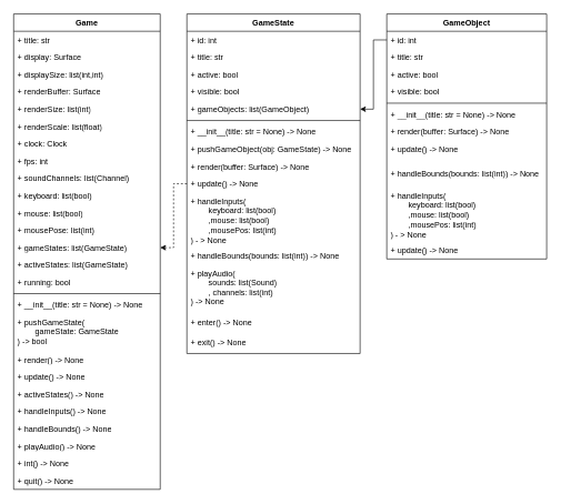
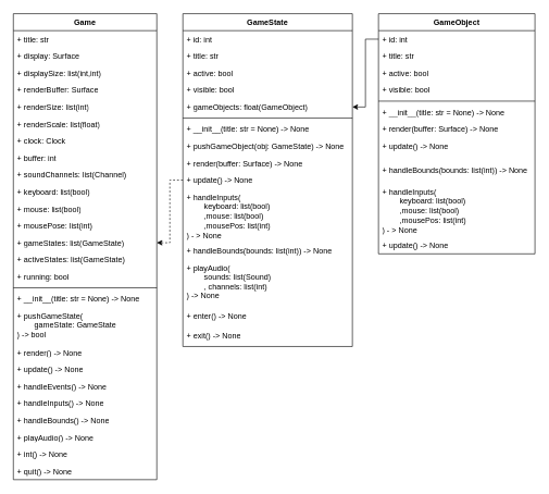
  <mxCell id="0" />
  <mxCell id="1" parent="0" />
  <mxCell id="2" value="Game" style="swimlane;fontStyle=1;align=center;verticalAlign=top;childLayout=stackLayout;horizontal=1;startSize=26;horizontalStack=0;resizeParent=1;resizeParentMax=0;resizeLast=0;collapsible=1;marginBottom=0;whiteSpace=wrap;html=1;" parent="1" vertex="1"><mxGeometry x="20" y="20" width="220" height="714" as="geometry"><mxRectangle x="40" y="40" width="70" height="30" as="alternateBounds" /></mxGeometry></mxCell>
  <mxCell id="3" value="+ title: str" style="text;strokeColor=none;fillColor=none;align=left;verticalAlign=top;spacingLeft=4;spacingRight=4;overflow=hidden;rotatable=0;points=[[0,0.5],[1,0.5]];portConstraint=eastwest;whiteSpace=wrap;html=1;" parent="2" vertex="1"><mxGeometry y="26" width="220" height="26" as="geometry" /></mxCell>
  <mxCell id="4" value="+ display: Surface" style="text;strokeColor=none;fillColor=none;align=left;verticalAlign=top;spacingLeft=4;spacingRight=4;overflow=hidden;rotatable=0;points=[[0,0.5],[1,0.5]];portConstraint=eastwest;whiteSpace=wrap;html=1;" parent="2" vertex="1"><mxGeometry y="52" width="220" height="26" as="geometry" /></mxCell>
  <mxCell id="5" value="+ displaySize: list(int,int)" style="text;strokeColor=none;fillColor=none;align=left;verticalAlign=top;spacingLeft=4;spacingRight=4;overflow=hidden;rotatable=0;points=[[0,0.5],[1,0.5]];portConstraint=eastwest;whiteSpace=wrap;html=1;" parent="2" vertex="1"><mxGeometry y="78" width="220" height="26" as="geometry" /></mxCell>
  <mxCell id="6" value="+ renderBuffer: Surface" style="text;strokeColor=none;fillColor=none;align=left;verticalAlign=top;spacingLeft=4;spacingRight=4;overflow=hidden;rotatable=0;points=[[0,0.5],[1,0.5]];portConstraint=eastwest;whiteSpace=wrap;html=1;" parent="2" vertex="1"><mxGeometry y="104" width="220" height="26" as="geometry" /></mxCell>
  <mxCell id="7" value="+ renderSize: list(int)" style="text;strokeColor=none;fillColor=none;align=left;verticalAlign=top;spacingLeft=4;spacingRight=4;overflow=hidden;rotatable=0;points=[[0,0.5],[1,0.5]];portConstraint=eastwest;whiteSpace=wrap;html=1;" parent="2" vertex="1"><mxGeometry y="130" width="220" height="26" as="geometry" /></mxCell>
  <mxCell id="8" value="+ renderScale: list(float)" style="text;strokeColor=none;fillColor=none;align=left;verticalAlign=top;spacingLeft=4;spacingRight=4;overflow=hidden;rotatable=0;points=[[0,0.5],[1,0.5]];portConstraint=eastwest;whiteSpace=wrap;html=1;" parent="2" vertex="1"><mxGeometry y="156" width="220" height="26" as="geometry" /></mxCell>
  <mxCell id="9" value="+ clock: Clock" style="text;strokeColor=none;fillColor=none;align=left;verticalAlign=top;spacingLeft=4;spacingRight=4;overflow=hidden;rotatable=0;points=[[0,0.5],[1,0.5]];portConstraint=eastwest;whiteSpace=wrap;html=1;" parent="2" vertex="1"><mxGeometry y="182" width="220" height="26" as="geometry" /></mxCell>
- <mxCell id="10" value="+ fps: int" style="text;strokeColor=none;fillColor=none;align=left;verticalAlign=top;spacingLeft=4;spacingRight=4;overflow=hidden;rotatable=0;points=[[0,0.5],[1,0.5]];portConstraint=eastwest;whiteSpace=wrap;html=1;" parent="2" vertex="1"><mxGeometry y="208" width="220" height="26" as="geometry" /></mxCell>
+ <mxCell id="10" value="+ buffer: int" style="text;strokeColor=none;fillColor=none;align=left;verticalAlign=top;spacingLeft=4;spacingRight=4;overflow=hidden;rotatable=0;points=[[0,0.5],[1,0.5]];portConstraint=eastwest;whiteSpace=wrap;html=1;" parent="2" vertex="1"><mxGeometry y="208" width="220" height="26" as="geometry" /></mxCell>
  <mxCell id="11" value="+ soundChannels: list(Channel)" style="text;strokeColor=none;fillColor=none;align=left;verticalAlign=top;spacingLeft=4;spacingRight=4;overflow=hidden;rotatable=0;points=[[0,0.5],[1,0.5]];portConstraint=eastwest;whiteSpace=wrap;html=1;" parent="2" vertex="1"><mxGeometry y="234" width="220" height="26" as="geometry" /></mxCell>
  <mxCell id="12" value="+ keyboard: list(bool)" style="text;strokeColor=none;fillColor=none;align=left;verticalAlign=top;spacingLeft=4;spacingRight=4;overflow=hidden;rotatable=0;points=[[0,0.5],[1,0.5]];portConstraint=eastwest;whiteSpace=wrap;html=1;" parent="2" vertex="1"><mxGeometry y="260" width="220" height="26" as="geometry" /></mxCell>
  <mxCell id="13" value="+ mouse: list(bool)" style="text;strokeColor=none;fillColor=none;align=left;verticalAlign=top;spacingLeft=4;spacingRight=4;overflow=hidden;rotatable=0;points=[[0,0.5],[1,0.5]];portConstraint=eastwest;whiteSpace=wrap;html=1;" parent="2" vertex="1"><mxGeometry y="286" width="220" height="26" as="geometry" /></mxCell>
  <mxCell id="14" value="+ mousePose: list(int)" style="text;strokeColor=none;fillColor=none;align=left;verticalAlign=top;spacingLeft=4;spacingRight=4;overflow=hidden;rotatable=0;points=[[0,0.5],[1,0.5]];portConstraint=eastwest;whiteSpace=wrap;html=1;" parent="2" vertex="1"><mxGeometry y="312" width="220" height="26" as="geometry" /></mxCell>
  <mxCell id="15" value="+ gameStates: list(GameState)" style="text;strokeColor=none;fillColor=none;align=left;verticalAlign=top;spacingLeft=4;spacingRight=4;overflow=hidden;rotatable=0;points=[[0,0.5],[1,0.5]];portConstraint=eastwest;whiteSpace=wrap;html=1;" parent="2" vertex="1"><mxGeometry y="338" width="220" height="26" as="geometry" /></mxCell>
  <mxCell id="16" value="+ activeStates: list(GameState)" style="text;strokeColor=none;fillColor=none;align=left;verticalAlign=top;spacingLeft=4;spacingRight=4;overflow=hidden;rotatable=0;points=[[0,0.5],[1,0.5]];portConstraint=eastwest;whiteSpace=wrap;html=1;" parent="2" vertex="1"><mxGeometry y="364" width="220" height="26" as="geometry" /></mxCell>
  <mxCell id="17" value="+ running: bool" style="text;strokeColor=none;fillColor=none;align=left;verticalAlign=top;spacingLeft=4;spacingRight=4;overflow=hidden;rotatable=0;points=[[0,0.5],[1,0.5]];portConstraint=eastwest;whiteSpace=wrap;html=1;" parent="2" vertex="1"><mxGeometry y="390" width="220" height="26" as="geometry" /></mxCell>
  <mxCell id="18" value="" style="line;strokeWidth=1;fillColor=none;align=left;verticalAlign=middle;spacingTop=-1;spacingLeft=3;spacingRight=3;rotatable=0;labelPosition=right;points=[];portConstraint=eastwest;strokeColor=inherit;" parent="2" vertex="1"><mxGeometry y="416" width="220" height="8" as="geometry" /></mxCell>
  <mxCell id="19" value="+ __init__(title: str = None) -&amp;gt; None" style="text;strokeColor=none;fillColor=none;align=left;verticalAlign=top;spacingLeft=4;spacingRight=4;overflow=hidden;rotatable=0;points=[[0,0.5],[1,0.5]];portConstraint=eastwest;whiteSpace=wrap;html=1;" parent="2" vertex="1"><mxGeometry y="424" width="220" height="26" as="geometry" /></mxCell>
  <mxCell id="20" value="+ pushGameState(&lt;div&gt;&lt;span style=&quot;white-space: pre;&quot;&gt;&#09;&lt;/span&gt;gameState: GameState&lt;/div&gt;&lt;div&gt;) -&amp;gt; bool&lt;/div&gt;" style="text;strokeColor=none;fillColor=none;align=left;verticalAlign=top;spacingLeft=4;spacingRight=4;overflow=hidden;rotatable=0;points=[[0,0.5],[1,0.5]];portConstraint=eastwest;whiteSpace=wrap;html=1;" parent="2" vertex="1"><mxGeometry y="450" width="220" height="56" as="geometry" /></mxCell>
  <mxCell id="21" value="+ render() -&amp;gt; None" style="text;strokeColor=none;fillColor=none;align=left;verticalAlign=top;spacingLeft=4;spacingRight=4;overflow=hidden;rotatable=0;points=[[0,0.5],[1,0.5]];portConstraint=eastwest;whiteSpace=wrap;html=1;" parent="2" vertex="1"><mxGeometry y="506" width="220" height="26" as="geometry" /></mxCell>
  <mxCell id="22" value="+ update() -&amp;gt; None" style="text;strokeColor=none;fillColor=none;align=left;verticalAlign=top;spacingLeft=4;spacingRight=4;overflow=hidden;rotatable=0;points=[[0,0.5],[1,0.5]];portConstraint=eastwest;whiteSpace=wrap;html=1;" parent="2" vertex="1"><mxGeometry y="532" width="220" height="26" as="geometry" /></mxCell>
- <mxCell id="23" value="+ activeStates() -&amp;gt; None" style="text;strokeColor=none;fillColor=none;align=left;verticalAlign=top;spacingLeft=4;spacingRight=4;overflow=hidden;rotatable=0;points=[[0,0.5],[1,0.5]];portConstraint=eastwest;whiteSpace=wrap;html=1;" parent="2" vertex="1"><mxGeometry y="558" width="220" height="26" as="geometry" /></mxCell>
+ <mxCell id="23" value="+ handleEvents() -&amp;gt; None" style="text;strokeColor=none;fillColor=none;align=left;verticalAlign=top;spacingLeft=4;spacingRight=4;overflow=hidden;rotatable=0;points=[[0,0.5],[1,0.5]];portConstraint=eastwest;whiteSpace=wrap;html=1;" parent="2" vertex="1"><mxGeometry y="558" width="220" height="26" as="geometry" /></mxCell>
  <mxCell id="24" value="+ handleInputs() -&amp;gt; None" style="text;strokeColor=none;fillColor=none;align=left;verticalAlign=top;spacingLeft=4;spacingRight=4;overflow=hidden;rotatable=0;points=[[0,0.5],[1,0.5]];portConstraint=eastwest;whiteSpace=wrap;html=1;" parent="2" vertex="1"><mxGeometry y="584" width="220" height="26" as="geometry" /></mxCell>
  <mxCell id="25" value="+ handleBounds() -&amp;gt; None" style="text;strokeColor=none;fillColor=none;align=left;verticalAlign=top;spacingLeft=4;spacingRight=4;overflow=hidden;rotatable=0;points=[[0,0.5],[1,0.5]];portConstraint=eastwest;whiteSpace=wrap;html=1;" parent="2" vertex="1"><mxGeometry y="610" width="220" height="26" as="geometry" /></mxCell>
  <mxCell id="26" value="+ playAudio() -&amp;gt; None" style="text;strokeColor=none;fillColor=none;align=left;verticalAlign=top;spacingLeft=4;spacingRight=4;overflow=hidden;rotatable=0;points=[[0,0.5],[1,0.5]];portConstraint=eastwest;whiteSpace=wrap;html=1;" parent="2" vertex="1"><mxGeometry y="636" width="220" height="26" as="geometry" /></mxCell>
  <mxCell id="27" value="+ int() -&amp;gt; None" style="text;strokeColor=none;fillColor=none;align=left;verticalAlign=top;spacingLeft=4;spacingRight=4;overflow=hidden;rotatable=0;points=[[0,0.5],[1,0.5]];portConstraint=eastwest;whiteSpace=wrap;html=1;" parent="2" vertex="1"><mxGeometry y="662" width="220" height="26" as="geometry" /></mxCell>
  <mxCell id="28" value="+ quit() -&amp;gt; None" style="text;strokeColor=none;fillColor=none;align=left;verticalAlign=top;spacingLeft=4;spacingRight=4;overflow=hidden;rotatable=0;points=[[0,0.5],[1,0.5]];portConstraint=eastwest;whiteSpace=wrap;html=1;" parent="2" vertex="1"><mxGeometry y="688" width="220" height="26" as="geometry" /></mxCell>
  <mxCell id="29" style="edgeStyle=orthogonalEdgeStyle;rounded=0;orthogonalLoop=1;jettySize=auto;html=1;dashed=1;" parent="1" source="30" target="15" edge="1"><mxGeometry relative="1" as="geometry" /></mxCell>
  <mxCell id="30" value="GameState" style="swimlane;fontStyle=1;align=center;verticalAlign=top;childLayout=stackLayout;horizontal=1;startSize=26;horizontalStack=0;resizeParent=1;resizeParentMax=0;resizeLast=0;collapsible=1;marginBottom=0;whiteSpace=wrap;html=1;" parent="1" vertex="1"><mxGeometry x="280" y="20" width="260" height="510" as="geometry" /></mxCell>
  <mxCell id="31" value="+ id: int" style="text;strokeColor=none;fillColor=none;align=left;verticalAlign=top;spacingLeft=4;spacingRight=4;overflow=hidden;rotatable=0;points=[[0,0.5],[1,0.5]];portConstraint=eastwest;whiteSpace=wrap;html=1;" parent="30" vertex="1"><mxGeometry y="26" width="260" height="26" as="geometry" /></mxCell>
  <mxCell id="32" value="+ title: str" style="text;strokeColor=none;fillColor=none;align=left;verticalAlign=top;spacingLeft=4;spacingRight=4;overflow=hidden;rotatable=0;points=[[0,0.5],[1,0.5]];portConstraint=eastwest;whiteSpace=wrap;html=1;" parent="30" vertex="1"><mxGeometry y="52" width="260" height="26" as="geometry" /></mxCell>
  <mxCell id="33" value="+ active: bool" style="text;strokeColor=none;fillColor=none;align=left;verticalAlign=top;spacingLeft=4;spacingRight=4;overflow=hidden;rotatable=0;points=[[0,0.5],[1,0.5]];portConstraint=eastwest;whiteSpace=wrap;html=1;" parent="30" vertex="1"><mxGeometry y="78" width="260" height="26" as="geometry" /></mxCell>
  <mxCell id="34" value="+ visible: bool" style="text;strokeColor=none;fillColor=none;align=left;verticalAlign=top;spacingLeft=4;spacingRight=4;overflow=hidden;rotatable=0;points=[[0,0.5],[1,0.5]];portConstraint=eastwest;whiteSpace=wrap;html=1;" parent="30" vertex="1"><mxGeometry y="104" width="260" height="26" as="geometry" /></mxCell>
- <mxCell id="35" value="+ gameObjects: list(GameObject)" style="text;strokeColor=none;fillColor=none;align=left;verticalAlign=top;spacingLeft=4;spacingRight=4;overflow=hidden;rotatable=0;points=[[0,0.5],[1,0.5]];portConstraint=eastwest;whiteSpace=wrap;html=1;" parent="30" vertex="1"><mxGeometry y="130" width="260" height="26" as="geometry" /></mxCell>
+ <mxCell id="35" value="+ gameObjects: float(GameObject)" style="text;strokeColor=none;fillColor=none;align=left;verticalAlign=top;spacingLeft=4;spacingRight=4;overflow=hidden;rotatable=0;points=[[0,0.5],[1,0.5]];portConstraint=eastwest;whiteSpace=wrap;html=1;" parent="30" vertex="1"><mxGeometry y="130" width="260" height="26" as="geometry" /></mxCell>
  <mxCell id="36" value="" style="line;strokeWidth=1;fillColor=none;align=left;verticalAlign=middle;spacingTop=-1;spacingLeft=3;spacingRight=3;rotatable=0;labelPosition=right;points=[];portConstraint=eastwest;strokeColor=inherit;" parent="30" vertex="1"><mxGeometry y="156" width="260" height="8" as="geometry" /></mxCell>
  <mxCell id="37" value="+ __init__(title: str = None) -&amp;gt; None" style="text;strokeColor=none;fillColor=none;align=left;verticalAlign=top;spacingLeft=4;spacingRight=4;overflow=hidden;rotatable=0;points=[[0,0.5],[1,0.5]];portConstraint=eastwest;whiteSpace=wrap;html=1;" parent="30" vertex="1"><mxGeometry y="164" width="260" height="26" as="geometry" /></mxCell>
  <mxCell id="38" value="+ pushGameObject(obj: GameState) -&amp;gt; None" style="text;strokeColor=none;fillColor=none;align=left;verticalAlign=top;spacingLeft=4;spacingRight=4;overflow=hidden;rotatable=0;points=[[0,0.5],[1,0.5]];portConstraint=eastwest;whiteSpace=wrap;html=1;" parent="30" vertex="1"><mxGeometry y="190" width="260" height="26" as="geometry" /></mxCell>
  <mxCell id="39" value="+ render(buffer: Surface) -&amp;gt; None" style="text;strokeColor=none;fillColor=none;align=left;verticalAlign=top;spacingLeft=4;spacingRight=4;overflow=hidden;rotatable=0;points=[[0,0.5],[1,0.5]];portConstraint=eastwest;whiteSpace=wrap;html=1;" parent="30" vertex="1"><mxGeometry y="216" width="260" height="26" as="geometry" /></mxCell>
  <mxCell id="40" value="+ update() -&amp;gt; None" style="text;strokeColor=none;fillColor=none;align=left;verticalAlign=top;spacingLeft=4;spacingRight=4;overflow=hidden;rotatable=0;points=[[0,0.5],[1,0.5]];portConstraint=eastwest;whiteSpace=wrap;html=1;" parent="30" vertex="1"><mxGeometry y="242" width="260" height="26" as="geometry" /></mxCell>
  <mxCell id="41" value="+ handleInputs(&lt;div&gt;&lt;span style=&quot;white-space: pre;&quot;&gt;&#09;&lt;/span&gt;keyboard: list(bool)&lt;/div&gt;&lt;div&gt;&lt;span style=&quot;white-space: pre;&quot;&gt;&#09;&lt;/span&gt;,mouse: list(bool)&lt;br&gt;&lt;/div&gt;&lt;div&gt;&lt;span style=&quot;white-space: pre;&quot;&gt;&#09;&lt;/span&gt;,mousePos: list(int)&lt;br&gt;&lt;/div&gt;&lt;div&gt;) - &amp;gt; None&lt;/div&gt;" style="text;strokeColor=none;fillColor=none;align=left;verticalAlign=top;spacingLeft=4;spacingRight=4;overflow=hidden;rotatable=0;points=[[0,0.5],[1,0.5]];portConstraint=eastwest;whiteSpace=wrap;html=1;" parent="30" vertex="1"><mxGeometry y="268" width="260" height="82" as="geometry" /></mxCell>
  <mxCell id="42" value="+ handleBounds(bounds: list(int)) -&amp;gt; None" style="text;strokeColor=none;fillColor=none;align=left;verticalAlign=top;spacingLeft=4;spacingRight=4;overflow=hidden;rotatable=0;points=[[0,0.5],[1,0.5]];portConstraint=eastwest;whiteSpace=wrap;html=1;" parent="30" vertex="1"><mxGeometry y="350" width="260" height="26" as="geometry" /></mxCell>
  <mxCell id="43" value="+ playAudio(&lt;div&gt;&lt;span style=&quot;white-space: pre;&quot;&gt;&#09;&lt;/span&gt;sounds: list(Sound)&lt;/div&gt;&lt;div&gt;&lt;span style=&quot;white-space: pre;&quot;&gt;&#09;&lt;/span&gt;, channels: list(int)&lt;/div&gt;&lt;div&gt;) -&amp;gt; None&lt;/div&gt;" style="text;strokeColor=none;fillColor=none;align=left;verticalAlign=top;spacingLeft=4;spacingRight=4;overflow=hidden;rotatable=0;points=[[0,0.5],[1,0.5]];portConstraint=eastwest;whiteSpace=wrap;html=1;" parent="30" vertex="1"><mxGeometry y="376" width="260" height="74" as="geometry" /></mxCell>
  <mxCell id="44" value="+ enter() -&amp;gt; None" style="text;strokeColor=none;fillColor=none;align=left;verticalAlign=top;spacingLeft=4;spacingRight=4;overflow=hidden;rotatable=0;points=[[0,0.5],[1,0.5]];portConstraint=eastwest;whiteSpace=wrap;html=1;" parent="30" vertex="1"><mxGeometry y="450" width="260" height="30" as="geometry" /></mxCell>
  <mxCell id="45" value="+ exit() -&amp;gt; None" style="text;strokeColor=none;fillColor=none;align=left;verticalAlign=top;spacingLeft=4;spacingRight=4;overflow=hidden;rotatable=0;points=[[0,0.5],[1,0.5]];portConstraint=eastwest;whiteSpace=wrap;html=1;" parent="30" vertex="1"><mxGeometry y="480" width="260" height="30" as="geometry" /></mxCell>
  <mxCell id="46" value="GameObject" style="swimlane;fontStyle=1;align=center;verticalAlign=top;childLayout=stackLayout;horizontal=1;startSize=26;horizontalStack=0;resizeParent=1;resizeParentMax=0;resizeLast=0;collapsible=1;marginBottom=0;whiteSpace=wrap;html=1;" parent="1" vertex="1"><mxGeometry x="580" y="20" width="240" height="368" as="geometry" /></mxCell>
  <mxCell id="47" value="+ id: int" style="text;strokeColor=none;fillColor=none;align=left;verticalAlign=top;spacingLeft=4;spacingRight=4;overflow=hidden;rotatable=0;points=[[0,0.5],[1,0.5]];portConstraint=eastwest;whiteSpace=wrap;html=1;" parent="46" vertex="1"><mxGeometry y="26" width="240" height="26" as="geometry" /></mxCell>
  <mxCell id="48" value="+ title: str" style="text;strokeColor=none;fillColor=none;align=left;verticalAlign=top;spacingLeft=4;spacingRight=4;overflow=hidden;rotatable=0;points=[[0,0.5],[1,0.5]];portConstraint=eastwest;whiteSpace=wrap;html=1;" parent="46" vertex="1"><mxGeometry y="52" width="240" height="26" as="geometry" /></mxCell>
  <mxCell id="49" value="+ active: bool" style="text;strokeColor=none;fillColor=none;align=left;verticalAlign=top;spacingLeft=4;spacingRight=4;overflow=hidden;rotatable=0;points=[[0,0.5],[1,0.5]];portConstraint=eastwest;whiteSpace=wrap;html=1;" parent="46" vertex="1"><mxGeometry y="78" width="240" height="26" as="geometry" /></mxCell>
  <mxCell id="50" value="+ visible: bool" style="text;strokeColor=none;fillColor=none;align=left;verticalAlign=top;spacingLeft=4;spacingRight=4;overflow=hidden;rotatable=0;points=[[0,0.5],[1,0.5]];portConstraint=eastwest;whiteSpace=wrap;html=1;" parent="46" vertex="1"><mxGeometry y="104" width="240" height="26" as="geometry" /></mxCell>
  <mxCell id="51" value="" style="line;strokeWidth=1;fillColor=none;align=left;verticalAlign=middle;spacingTop=-1;spacingLeft=3;spacingRight=3;rotatable=0;labelPosition=right;points=[];portConstraint=eastwest;strokeColor=inherit;" parent="46" vertex="1"><mxGeometry y="130" width="240" height="8" as="geometry" /></mxCell>
  <mxCell id="52" value="+ __init__(title: str = None) -&amp;gt; None" style="text;strokeColor=none;fillColor=none;align=left;verticalAlign=top;spacingLeft=4;spacingRight=4;overflow=hidden;rotatable=0;points=[[0,0.5],[1,0.5]];portConstraint=eastwest;whiteSpace=wrap;html=1;" parent="46" vertex="1"><mxGeometry y="138" width="240" height="26" as="geometry" /></mxCell>
  <mxCell id="53" value="+ render(buffer: Surface) -&amp;gt; None" style="text;strokeColor=none;fillColor=none;align=left;verticalAlign=top;spacingLeft=4;spacingRight=4;overflow=hidden;rotatable=0;points=[[0,0.5],[1,0.5]];portConstraint=eastwest;whiteSpace=wrap;html=1;" parent="46" vertex="1"><mxGeometry y="164" width="240" height="26" as="geometry" /></mxCell>
  <mxCell id="54" value="+ update() -&amp;gt; None" style="text;strokeColor=none;fillColor=none;align=left;verticalAlign=top;spacingLeft=4;spacingRight=4;overflow=hidden;rotatable=0;points=[[0,0.5],[1,0.5]];portConstraint=eastwest;whiteSpace=wrap;html=1;" parent="46" vertex="1"><mxGeometry y="190" width="240" height="36" as="geometry" /></mxCell>
  <mxCell id="55" value="+ handleBounds(bounds: list(int)) -&amp;gt; None" style="text;strokeColor=none;fillColor=none;align=left;verticalAlign=top;spacingLeft=4;spacingRight=4;overflow=hidden;rotatable=0;points=[[0,0.5],[1,0.5]];portConstraint=eastwest;whiteSpace=wrap;html=1;" parent="46" vertex="1"><mxGeometry y="226" width="240" height="34" as="geometry" /></mxCell>
  <mxCell id="56" value="+ handleInputs(&lt;div&gt;&lt;span style=&quot;white-space: pre;&quot;&gt;&#09;&lt;/span&gt;keyboard: list(bool)&lt;/div&gt;&lt;div&gt;&lt;span style=&quot;white-space: pre;&quot;&gt;&#09;&lt;/span&gt;,mouse: list(bool)&lt;br&gt;&lt;/div&gt;&lt;div&gt;&lt;span style=&quot;white-space: pre;&quot;&gt;&#09;&lt;/span&gt;,mousePos: list(int)&lt;br&gt;&lt;/div&gt;&lt;div&gt;) - &amp;gt; None&lt;/div&gt;" style="text;strokeColor=none;fillColor=none;align=left;verticalAlign=top;spacingLeft=4;spacingRight=4;overflow=hidden;rotatable=0;points=[[0,0.5],[1,0.5]];portConstraint=eastwest;whiteSpace=wrap;html=1;" parent="46" vertex="1"><mxGeometry y="260" width="240" height="82" as="geometry" /></mxCell>
  <mxCell id="57" value="+ update() -&amp;gt; None" style="text;strokeColor=none;fillColor=none;align=left;verticalAlign=top;spacingLeft=4;spacingRight=4;overflow=hidden;rotatable=0;points=[[0,0.5],[1,0.5]];portConstraint=eastwest;whiteSpace=wrap;html=1;" parent="46" vertex="1"><mxGeometry y="342" width="240" height="26" as="geometry" /></mxCell>
  <mxCell id="58" style="edgeStyle=orthogonalEdgeStyle;rounded=0;orthogonalLoop=1;jettySize=auto;html=1;" parent="1" source="47" target="35" edge="1"><mxGeometry relative="1" as="geometry" /></mxCell>
